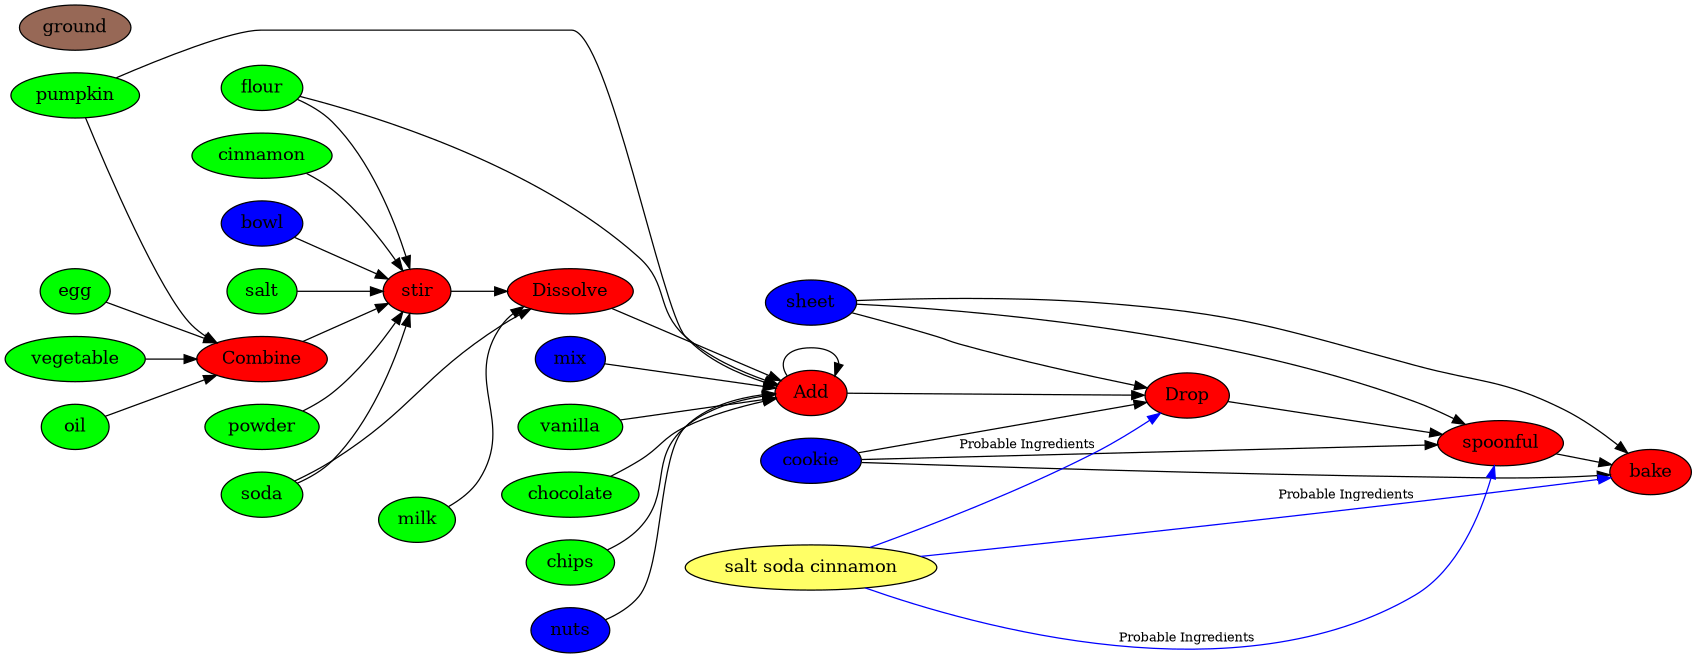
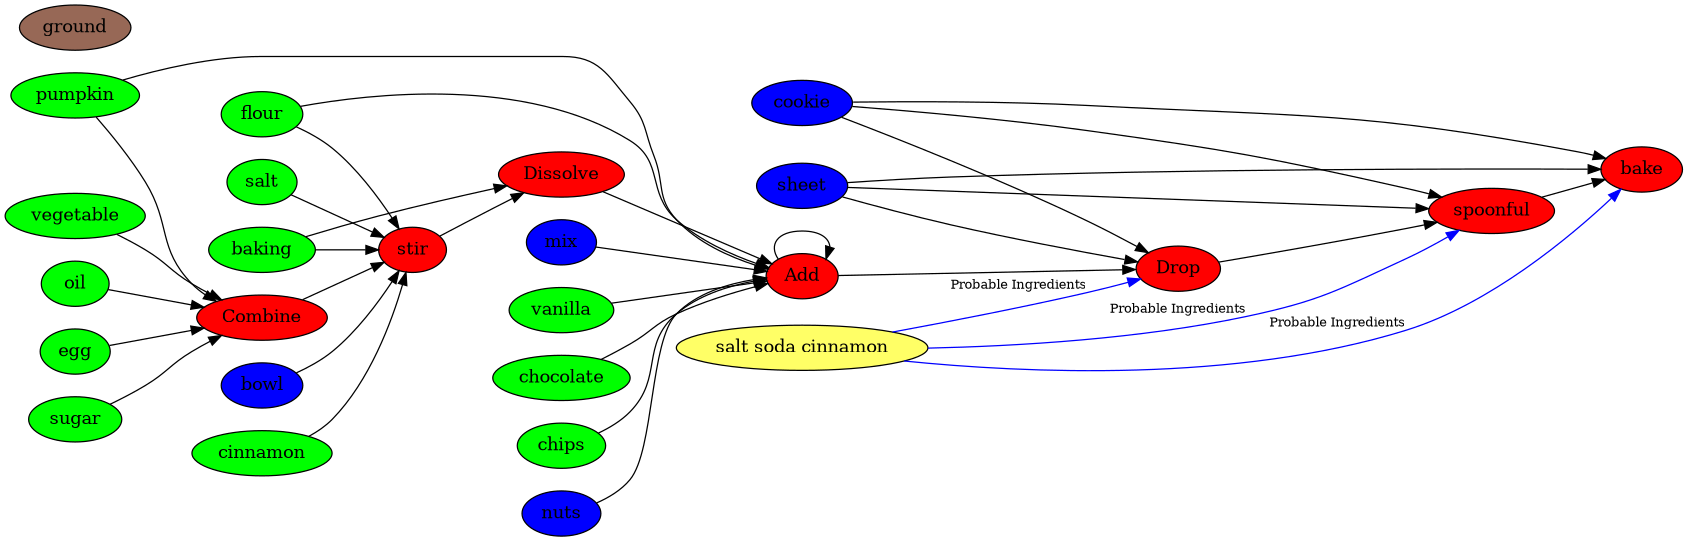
  digraph {
    rankdir=LR
    node [fillcolor=green style=filled]
    Combine [fillcolor=red]
    stir [fillcolor=red]
    Dissolve [fillcolor=red]
    pumpkin
    Add [fillcolor=red]
    Drop [fillcolor=red]
+   sugar
    vegetable
    oil
    egg
    bowl [fillcolor="#0000ff"]
    flour
-   baking [label=soda]
-   powder
+   baking
    ground [fillcolor="#976856"]
    cinnamon
    salt
-   milk
    spoonful [fillcolor=red]
    mix [fillcolor="#0000ff"]
    vanilla
    chocolate
    chips
    nuts [fillcolor="#0000ff"]
    bake [fillcolor=red]
    cookie [fillcolor="#0000ff"]
    sheet [fillcolor="#0000ff"]
    n28 [fillcolor="#ffff66" label="salt soda cinnamon"]
    Combine -> stir
    stir -> Dissolve
    Dissolve -> Add
    pumpkin -> Combine
    pumpkin -> Add
    Add -> Add
    Add -> Drop
    Drop -> spoonful
+   sugar -> Combine
    vegetable -> Combine
    oil -> Combine
    egg -> Combine
    bowl -> stir
    flour -> stir
    flour -> Add
    baking -> stir
    baking -> Dissolve
-   powder -> stir
    cinnamon -> stir
    salt -> stir
-   milk -> Dissolve
    spoonful -> bake
    mix -> Add
    vanilla -> Add
    chocolate -> Add
    chips -> Add
    nuts -> Add
    cookie -> Drop
    cookie -> spoonful
    cookie -> bake
    sheet -> Drop
    sheet -> spoonful
    sheet -> bake
    n28 -> Drop [color=blue fontsize=10.0 label="Probable Ingredients" labelfontcolor="#009933"]
    n28 -> spoonful [color=blue fontsize=10.0 label="Probable Ingredients" labelfontcolor="#009933"]
    n28 -> bake [color=blue fontsize=10.0 label="Probable Ingredients" labelfontcolor="#009933"]
  }
